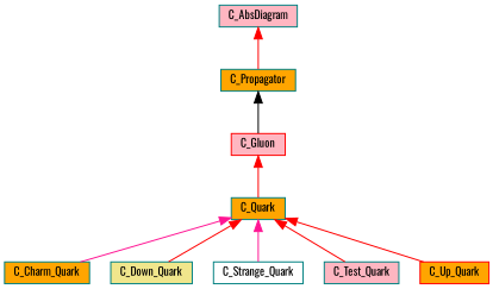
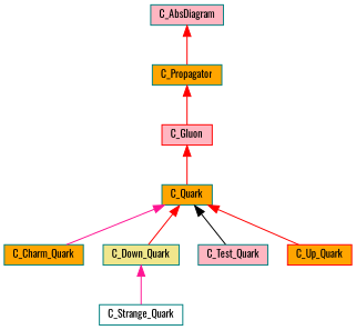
  digraph {
    fontname=Oswald
    node [color=teal fillcolor=orange fontname=Oswald fontsize=10 shape=record style=filled]
    edge [color=red dir=back fontname=Oswald fontsize=10 labelfontname=Helvetica labelfontsize=10 style=solid]
    n1 [fontcolor=black height=0.2 label=C_Propagator width=0.4]
    n2 [color=red fillcolor=lightpink height=0.2 label=C_Gluon width=0.4]
    n3 [height=0.2 label=C_Quark width=0.4]
    n4 [height=0.2 label=C_Charm_Quark width=0.4]
    n5 [fillcolor=khaki height=0.2 label=C_Down_Quark width=0.4]
    n6 [fillcolor=white height=0.2 label=C_Strange_Quark width=0.4]
    n7 [fillcolor=lightpink height=0.2 label=C_Test_Quark width=0.4]
    n8 [color=red height=0.2 label=C_Up_Quark width=0.4]
    n9 [fillcolor=lightpink height=0.2 label=C_AbsDiagram width=0.4]
-   n1 -> n2 [color=black]
+   n1 -> n2
    n2 -> n3
    n3 -> n4 [color=deeppink]
    n3 -> n5
-   n3 -> n6 [color=deeppink]
-   n3 -> n7
+   n5 -> n6 [color=deeppink]
+   n3 -> n7 [color=black]
    n3 -> n8
    n9 -> n1
  }
